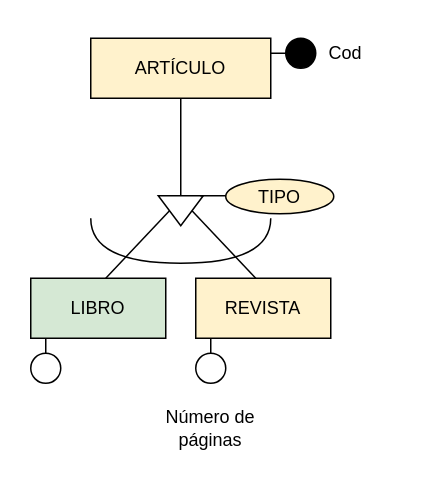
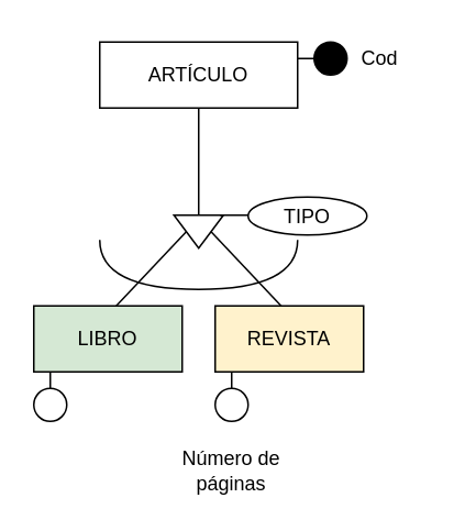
  <mxCell id="0" />
  <mxCell id="1" parent="0" />
- <mxCell id="2" value="ARTÍCULO" style="rounded=0;whiteSpace=wrap;html=1;fillColor=#fff2cc;" parent="1" vertex="1"><mxGeometry x="60" y="25" width="120" height="40" as="geometry" /></mxCell>
+ <mxCell id="2" value="ARTÍCULO" style="rounded=0;whiteSpace=wrap;html=1;" parent="1" vertex="1"><mxGeometry x="60" y="25" width="120" height="40" as="geometry" /></mxCell>
  <mxCell id="3" value="" style="triangle;whiteSpace=wrap;html=1;rotation=90;" parent="1" vertex="1"><mxGeometry x="110" y="125" width="20" height="30" as="geometry" /></mxCell>
  <mxCell id="4" value="" style="endArrow=none;html=1;rounded=0;entryX=0.5;entryY=1;entryDx=0;entryDy=0;exitX=0;exitY=0.5;exitDx=0;exitDy=0;" parent="1" source="3" target="2" edge="1"><mxGeometry width="50" height="50" relative="1" as="geometry"><mxPoint x="120" y="105" as="sourcePoint" /><mxPoint x="160" y="305" as="targetPoint" /></mxGeometry></mxCell>
  <mxCell id="5" value="" style="endArrow=none;html=1;rounded=0;entryX=0.5;entryY=1;entryDx=0;entryDy=0;" parent="1" target="3" edge="1"><mxGeometry width="50" height="50" relative="1" as="geometry"><mxPoint x="70" y="185" as="sourcePoint" /><mxPoint x="160" y="305" as="targetPoint" /></mxGeometry></mxCell>
  <mxCell id="6" value="" style="endArrow=none;html=1;rounded=0;entryX=0.5;entryY=0;entryDx=0;entryDy=0;" parent="1" target="3" edge="1"><mxGeometry width="50" height="50" relative="1" as="geometry"><mxPoint x="170" y="185" as="sourcePoint" /><mxPoint x="160" y="305" as="targetPoint" /></mxGeometry></mxCell>
  <mxCell id="7" value="LIBRO" style="rounded=0;whiteSpace=wrap;html=1;fillColor=#d5e8d4;" parent="1" vertex="1"><mxGeometry x="20" y="185" width="90" height="40" as="geometry" /></mxCell>
  <mxCell id="8" value="REVISTA" style="rounded=0;whiteSpace=wrap;html=1;fillColor=#fff2cc;" parent="1" vertex="1"><mxGeometry x="130" y="185" width="90" height="40" as="geometry" /></mxCell>
  <mxCell id="9" value="" style="endArrow=none;html=1;rounded=0;edgeStyle=orthogonalEdgeStyle;curved=1;" parent="1" edge="1"><mxGeometry width="50" height="50" relative="1" as="geometry"><mxPoint x="60" y="145" as="sourcePoint" /><mxPoint x="180" y="145" as="targetPoint" /><Array as="points"><mxPoint x="60" y="175" /><mxPoint x="180" y="175" /></Array></mxGeometry></mxCell>
  <mxCell id="10" value="" style="endArrow=none;html=1;rounded=0;curved=1;" parent="1" edge="1"><mxGeometry width="50" height="50" relative="1" as="geometry"><mxPoint x="180" y="35" as="sourcePoint" /><mxPoint x="200" y="35" as="targetPoint" /></mxGeometry></mxCell>
  <mxCell id="11" value="" style="ellipse;whiteSpace=wrap;html=1;aspect=fixed;fillColor=#000000;" parent="1" vertex="1"><mxGeometry x="190" y="25" width="20" height="20" as="geometry" /></mxCell>
  <mxCell id="12" value="Cod" style="text;html=1;strokeColor=none;fillColor=none;align=center;verticalAlign=middle;whiteSpace=wrap;rounded=0;" parent="1" vertex="1"><mxGeometry x="200" y="20" width="60" height="30" as="geometry" /></mxCell>
  <mxCell id="13" value="" style="endArrow=none;html=1;rounded=0;curved=1;" parent="1" edge="1"><mxGeometry width="50" height="50" relative="1" as="geometry"><mxPoint x="30" y="235" as="sourcePoint" /><mxPoint x="30" y="225" as="targetPoint" /></mxGeometry></mxCell>
  <mxCell id="14" value="" style="ellipse;whiteSpace=wrap;html=1;aspect=fixed;" parent="1" vertex="1"><mxGeometry x="20" y="235" width="20" height="20" as="geometry" /></mxCell>
  <mxCell id="15" value="" style="endArrow=none;html=1;rounded=0;curved=1;" parent="1" edge="1"><mxGeometry width="50" height="50" relative="1" as="geometry"><mxPoint x="140" y="235" as="sourcePoint" /><mxPoint x="140" y="225" as="targetPoint" /></mxGeometry></mxCell>
  <mxCell id="16" value="" style="ellipse;whiteSpace=wrap;html=1;aspect=fixed;" parent="1" vertex="1"><mxGeometry x="130" y="235" width="20" height="20" as="geometry" /></mxCell>
  <mxCell id="17" value="Número de páginas" style="text;html=1;strokeColor=none;fillColor=none;align=center;verticalAlign=middle;whiteSpace=wrap;rounded=0;" parent="1" vertex="1"><mxGeometry x="105" y="270" width="70" height="30" as="geometry" /></mxCell>
  <mxCell id="18" value="" style="endArrow=none;html=1;rounded=0;fontSize=12;curved=1;" edge="1" parent="1"><mxGeometry width="50" height="50" relative="1" as="geometry"><mxPoint x="133" y="130" as="sourcePoint" /><mxPoint x="154" y="130" as="targetPoint" /></mxGeometry></mxCell>
- <mxCell id="19" value="TIPO" style="ellipse;whiteSpace=wrap;html=1;fontSize=12;fillColor=#fff2cc;" vertex="1" parent="1"><mxGeometry x="150" y="119" width="72" height="23" as="geometry" /></mxCell>
+ <mxCell id="19" value="TIPO" style="ellipse;whiteSpace=wrap;html=1;fontSize=12;" vertex="1" parent="1"><mxGeometry x="150" y="119" width="72" height="23" as="geometry" /></mxCell>
